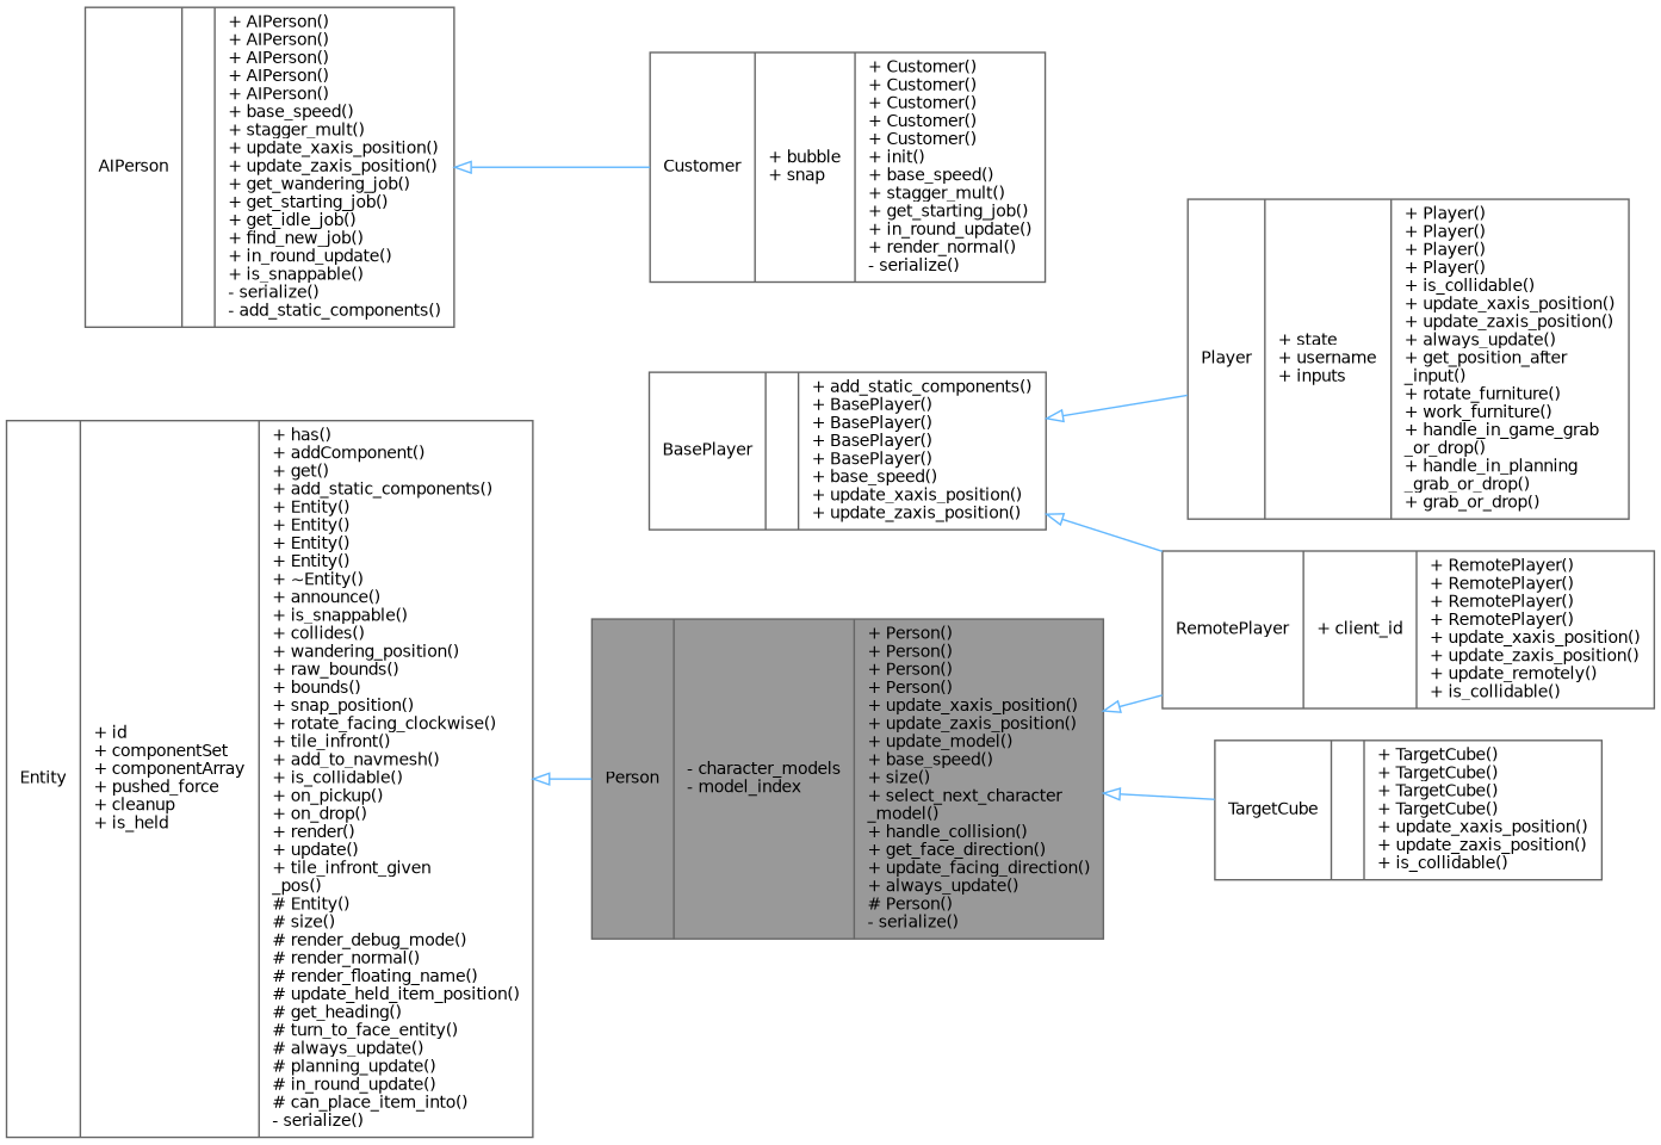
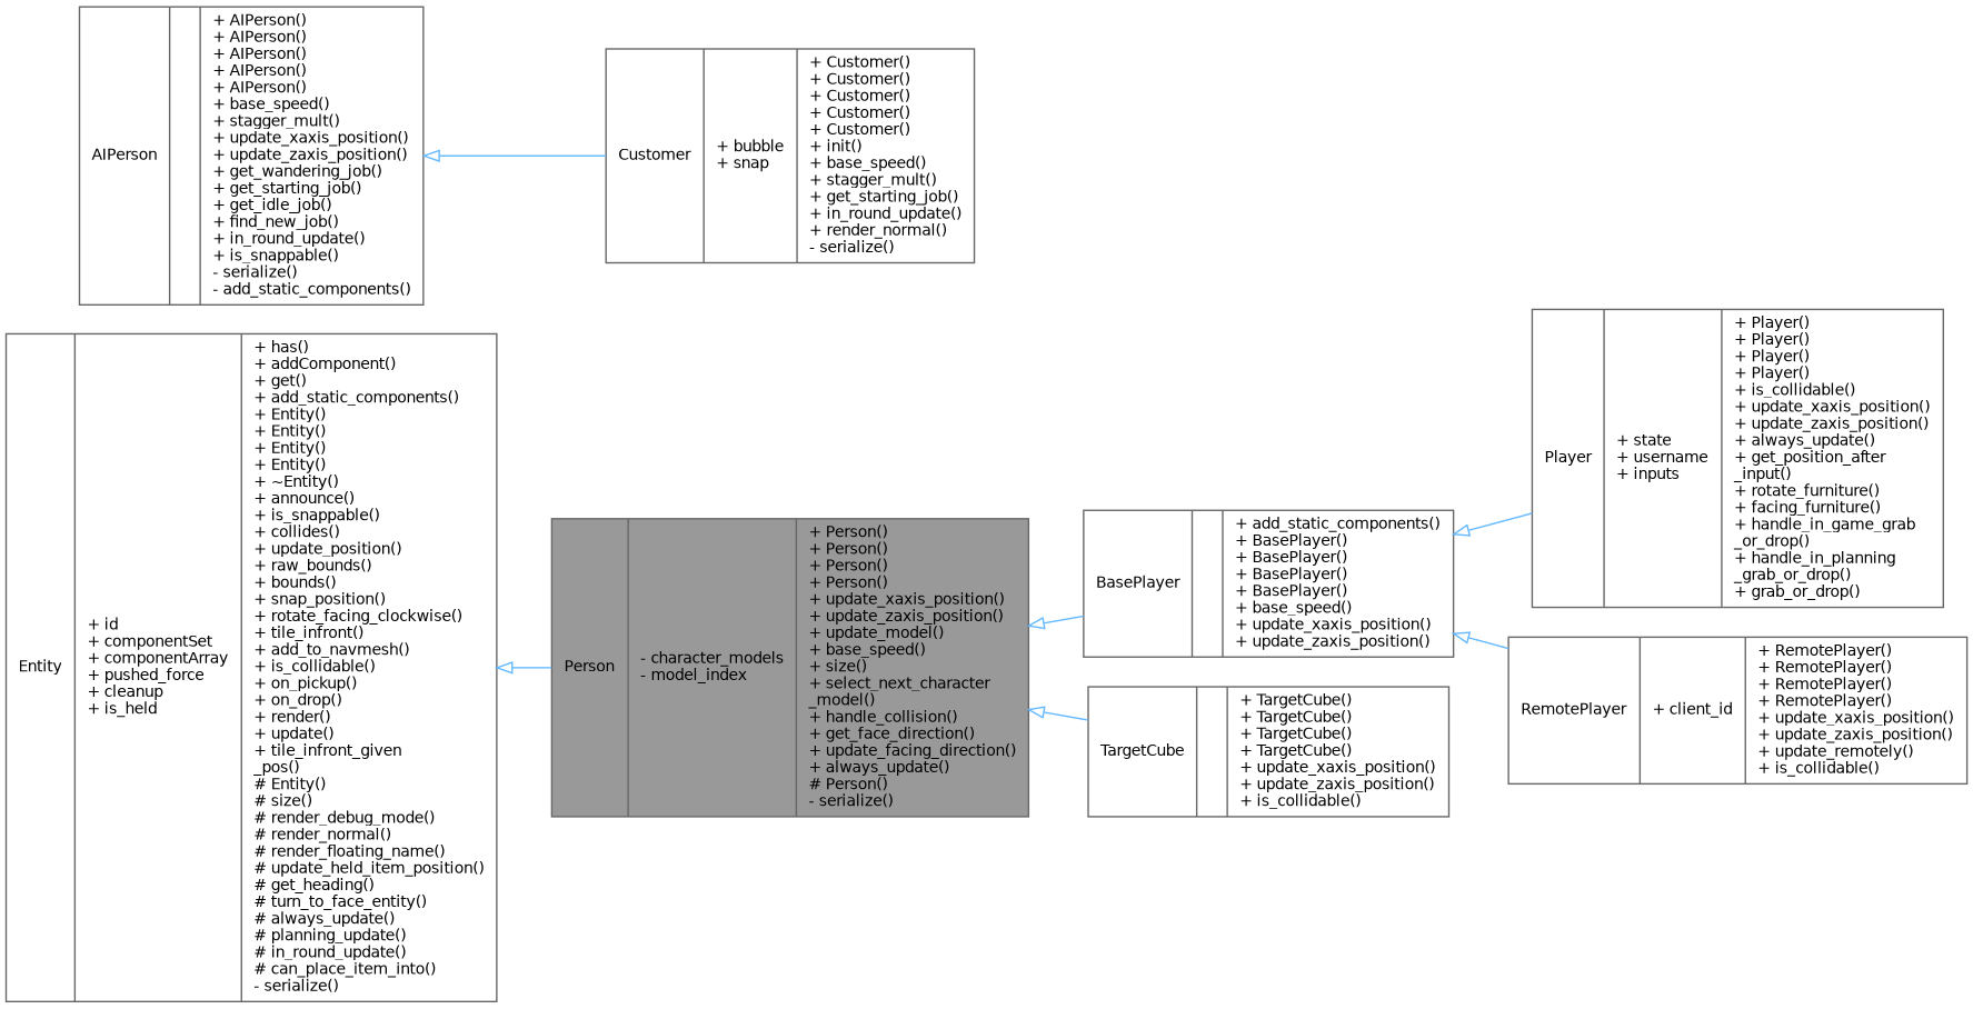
  digraph {
    rankdir=LR
    node [color=gray40 fillcolor=white fontname=Helvetica fontsize=10 shape=record style=filled]
    edge [arrowtail=onormal color=steelblue1 dir=back fontname=Helvetica fontsize=10 labelfontname=Helvetica labelfontsize=10 style=solid]
    n1 [fillcolor=grey60 fontcolor=black height=0.2 label="{Person\n|- character_models\l- model_index\l|+ Person()\l+ Person()\l+ Person()\l+ Person()\l+ update_xaxis_position()\l+ update_zaxis_position()\l+ update_model()\l+ base_speed()\l+ size()\l+ select_next_character\l_model()\l+ handle_collision()\l+ get_face_direction()\l+ update_facing_direction()\l+ always_update()\l# Person()\l- serialize()\l}" width=0.4]
    n2 [height=0.2 label="{BasePlayer\n||+ add_static_components()\l+ BasePlayer()\l+ BasePlayer()\l+ BasePlayer()\l+ BasePlayer()\l+ base_speed()\l+ update_xaxis_position()\l+ update_zaxis_position()\l}" width=0.4]
    n3 [height=0.2 label="{TargetCube\n||+ TargetCube()\l+ TargetCube()\l+ TargetCube()\l+ TargetCube()\l+ update_xaxis_position()\l+ update_zaxis_position()\l+ is_collidable()\l}" width=0.4]
    n4 [height=0.2 label="{AIPerson\n||+ AIPerson()\l+ AIPerson()\l+ AIPerson()\l+ AIPerson()\l+ AIPerson()\l+ base_speed()\l+ stagger_mult()\l+ update_xaxis_position()\l+ update_zaxis_position()\l+ get_wandering_job()\l+ get_starting_job()\l+ get_idle_job()\l+ find_new_job()\l+ in_round_update()\l+ is_snappable()\l- serialize()\l- add_static_components()\l}" width=0.4]
    n5 [height=0.2 label="{Customer\n|+ bubble\l+ snap\l|+ Customer()\l+ Customer()\l+ Customer()\l+ Customer()\l+ Customer()\l+ init()\l+ base_speed()\l+ stagger_mult()\l+ get_starting_job()\l+ in_round_update()\l+ render_normal()\l- serialize()\l}" width=0.4]
-   n6 [height=0.2 label="{Player\n|+ state\l+ username\l+ inputs\l|+ Player()\l+ Player()\l+ Player()\l+ Player()\l+ is_collidable()\l+ update_xaxis_position()\l+ update_zaxis_position()\l+ always_update()\l+ get_position_after\l_input()\l+ rotate_furniture()\l+ work_furniture()\l+ handle_in_game_grab\l_or_drop()\l+ handle_in_planning\l_grab_or_drop()\l+ grab_or_drop()\l}" width=0.4]
+   n6 [height=0.2 label="{Player\n|+ state\l+ username\l+ inputs\l|+ Player()\l+ Player()\l+ Player()\l+ Player()\l+ is_collidable()\l+ update_xaxis_position()\l+ update_zaxis_position()\l+ always_update()\l+ get_position_after\l_input()\l+ rotate_furniture()\l+ facing_furniture()\l+ handle_in_game_grab\l_or_drop()\l+ handle_in_planning\l_grab_or_drop()\l+ grab_or_drop()\l}" width=0.4]
    n7 [height=0.2 label="{RemotePlayer\n|+ client_id\l|+ RemotePlayer()\l+ RemotePlayer()\l+ RemotePlayer()\l+ RemotePlayer()\l+ update_xaxis_position()\l+ update_zaxis_position()\l+ update_remotely()\l+ is_collidable()\l}" width=0.4]
-   n8 [height=0.2 label="{Entity\n|+ id\l+ componentSet\l+ componentArray\l+ pushed_force\l+ cleanup\l+ is_held\l|+ has()\l+ addComponent()\l+ get()\l+ add_static_components()\l+ Entity()\l+ Entity()\l+ Entity()\l+ Entity()\l+ ~Entity()\l+ announce()\l+ is_snappable()\l+ collides()\l+ wandering_position()\l+ raw_bounds()\l+ bounds()\l+ snap_position()\l+ rotate_facing_clockwise()\l+ tile_infront()\l+ add_to_navmesh()\l+ is_collidable()\l+ on_pickup()\l+ on_drop()\l+ render()\l+ update()\l+ tile_infront_given\l_pos()\l# Entity()\l# size()\l# render_debug_mode()\l# render_normal()\l# render_floating_name()\l# update_held_item_position()\l# get_heading()\l# turn_to_face_entity()\l# always_update()\l# planning_update()\l# in_round_update()\l# can_place_item_into()\l- serialize()\l}" width=0.4]
-   n1 -> n7
+   n8 [height=0.2 label="{Entity\n|+ id\l+ componentSet\l+ componentArray\l+ pushed_force\l+ cleanup\l+ is_held\l|+ has()\l+ addComponent()\l+ get()\l+ add_static_components()\l+ Entity()\l+ Entity()\l+ Entity()\l+ Entity()\l+ ~Entity()\l+ announce()\l+ is_snappable()\l+ collides()\l+ update_position()\l+ raw_bounds()\l+ bounds()\l+ snap_position()\l+ rotate_facing_clockwise()\l+ tile_infront()\l+ add_to_navmesh()\l+ is_collidable()\l+ on_pickup()\l+ on_drop()\l+ render()\l+ update()\l+ tile_infront_given\l_pos()\l# Entity()\l# size()\l# render_debug_mode()\l# render_normal()\l# render_floating_name()\l# update_held_item_position()\l# get_heading()\l# turn_to_face_entity()\l# always_update()\l# planning_update()\l# in_round_update()\l# can_place_item_into()\l- serialize()\l}" width=0.4]
+   n1 -> n2
    n1 -> n3
    n2 -> n6
    n2 -> n7
    n4 -> n5
    n8 -> n1
  }
